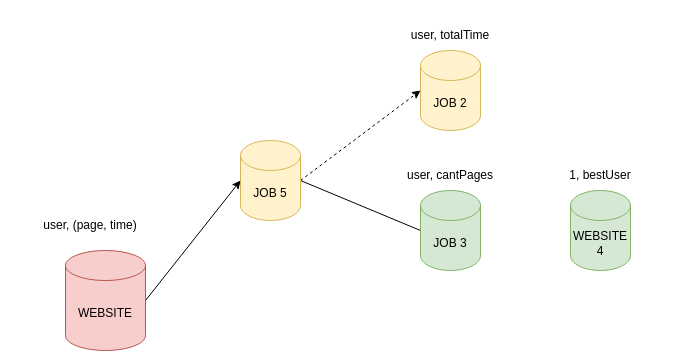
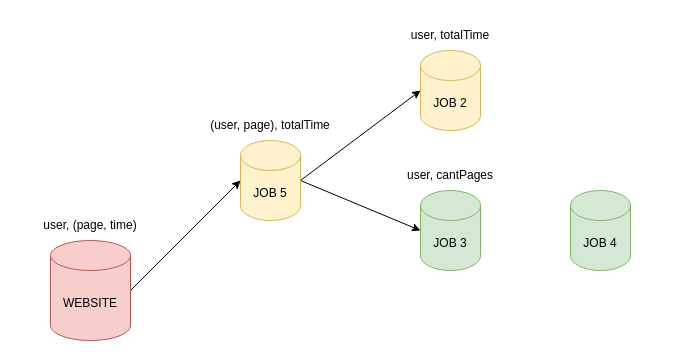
  <mxCell id="0" />
  <mxCell id="1" parent="0" />
- <mxCell id="2" style="rounded=0;orthogonalLoop=1;jettySize=auto;html=1;exitX=1;exitY=0.5;exitDx=0;exitDy=0;exitPerimeter=0;entryX=0;entryY=0.5;entryDx=0;entryDy=0;entryPerimeter=0;dashed=1;" edge="1" parent="1" source="4" target="5"><mxGeometry relative="1" as="geometry" /></mxCell>
- <mxCell id="3" style="edgeStyle=none;rounded=0;orthogonalLoop=1;jettySize=auto;html=1;exitX=1;exitY=0.5;exitDx=0;exitDy=0;exitPerimeter=0;entryX=0;entryY=0.5;entryDx=0;entryDy=0;entryPerimeter=0;endArrow=none;" edge="1" parent="1" source="4" target="7"><mxGeometry relative="1" as="geometry" /></mxCell>
+ <mxCell id="2" style="rounded=0;orthogonalLoop=1;jettySize=auto;html=1;exitX=1;exitY=0.5;exitDx=0;exitDy=0;exitPerimeter=0;entryX=0;entryY=0.5;entryDx=0;entryDy=0;entryPerimeter=0;" edge="1" parent="1" source="4" target="5"><mxGeometry relative="1" as="geometry" /></mxCell>
+ <mxCell id="3" style="edgeStyle=none;rounded=0;orthogonalLoop=1;jettySize=auto;html=1;exitX=1;exitY=0.5;exitDx=0;exitDy=0;exitPerimeter=0;entryX=0;entryY=0.5;entryDx=0;entryDy=0;entryPerimeter=0;" edge="1" parent="1" source="4" target="7"><mxGeometry relative="1" as="geometry" /></mxCell>
  <mxCell id="4" value="JOB 5" style="shape=cylinder3;whiteSpace=wrap;html=1;boundedLbl=1;backgroundOutline=1;size=15;fillColor=#fff2cc;strokeColor=#d6b656;" vertex="1" parent="1"><mxGeometry x="240" y="140" width="60" height="80" as="geometry" /></mxCell>
  <mxCell id="5" value="JOB 2" style="shape=cylinder3;whiteSpace=wrap;html=1;boundedLbl=1;backgroundOutline=1;size=15;fillColor=#fff2cc;strokeColor=#d6b656;" vertex="1" parent="1"><mxGeometry x="420" y="50" width="60" height="80" as="geometry" /></mxCell>
+ <mxCell id="6" value="(user, page), totalTime" style="text;html=1;strokeColor=none;fillColor=none;align=center;verticalAlign=middle;whiteSpace=wrap;rounded=0;" vertex="1" parent="1"><mxGeometry x="200" y="110" width="140" height="30" as="geometry" /></mxCell>
  <mxCell id="7" value="JOB 3" style="shape=cylinder3;whiteSpace=wrap;html=1;boundedLbl=1;backgroundOutline=1;size=15;fillColor=#d5e8d4;strokeColor=#82b366;" vertex="1" parent="1"><mxGeometry x="420" y="190" width="60" height="80" as="geometry" /></mxCell>
- <mxCell id="8" value="WEBSITE 4" style="shape=cylinder3;whiteSpace=wrap;html=1;boundedLbl=1;backgroundOutline=1;size=15;fillColor=#d5e8d4;strokeColor=#82b366;" vertex="1" parent="1"><mxGeometry x="570" y="190" width="60" height="80" as="geometry" /></mxCell>
+ <mxCell id="8" value="JOB 4" style="shape=cylinder3;whiteSpace=wrap;html=1;boundedLbl=1;backgroundOutline=1;size=15;fillColor=#d5e8d4;strokeColor=#82b366;" vertex="1" parent="1"><mxGeometry x="570" y="190" width="60" height="80" as="geometry" /></mxCell>
  <mxCell id="9" value="user, totalTime" style="text;html=1;strokeColor=none;fillColor=none;align=center;verticalAlign=middle;whiteSpace=wrap;rounded=0;" vertex="1" parent="1"><mxGeometry x="380" y="20" width="140" height="30" as="geometry" /></mxCell>
  <mxCell id="10" value="user, cantPages" style="text;html=1;strokeColor=none;fillColor=none;align=center;verticalAlign=middle;whiteSpace=wrap;rounded=0;" vertex="1" parent="1"><mxGeometry x="380" y="160" width="140" height="30" as="geometry" /></mxCell>
- <mxCell id="11" value="1, bestUser" style="text;html=1;strokeColor=none;fillColor=none;align=center;verticalAlign=middle;whiteSpace=wrap;rounded=0;" vertex="1" parent="1"><mxGeometry x="530" y="160" width="140" height="30" as="geometry" /></mxCell>
  <mxCell id="12" style="edgeStyle=none;rounded=0;orthogonalLoop=1;jettySize=auto;html=1;exitX=1;exitY=0.5;exitDx=0;exitDy=0;exitPerimeter=0;entryX=0;entryY=0.5;entryDx=0;entryDy=0;entryPerimeter=0;" edge="1" parent="1" source="13" target="4"><mxGeometry relative="1" as="geometry" /></mxCell>
- <mxCell id="13" value="WEBSITE" style="shape=cylinder3;whiteSpace=wrap;html=1;boundedLbl=1;backgroundOutline=1;size=15;fillColor=#f8cecc;strokeColor=#b85450;" vertex="1" parent="1"><mxGeometry x="65" y="250" width="80" height="100" as="geometry" /></mxCell>
+ <mxCell id="13" value="WEBSITE" style="shape=cylinder3;whiteSpace=wrap;html=1;boundedLbl=1;backgroundOutline=1;size=15;fillColor=#f8cecc;strokeColor=#b85450;" vertex="1" parent="1"><mxGeometry x="50" y="240" width="80" height="100" as="geometry" /></mxCell>
  <mxCell id="14" value="user, (page, time)" style="text;html=1;strokeColor=none;fillColor=none;align=center;verticalAlign=middle;whiteSpace=wrap;rounded=0;" vertex="1" parent="1"><mxGeometry x="20" y="210" width="140" height="30" as="geometry" /></mxCell>
